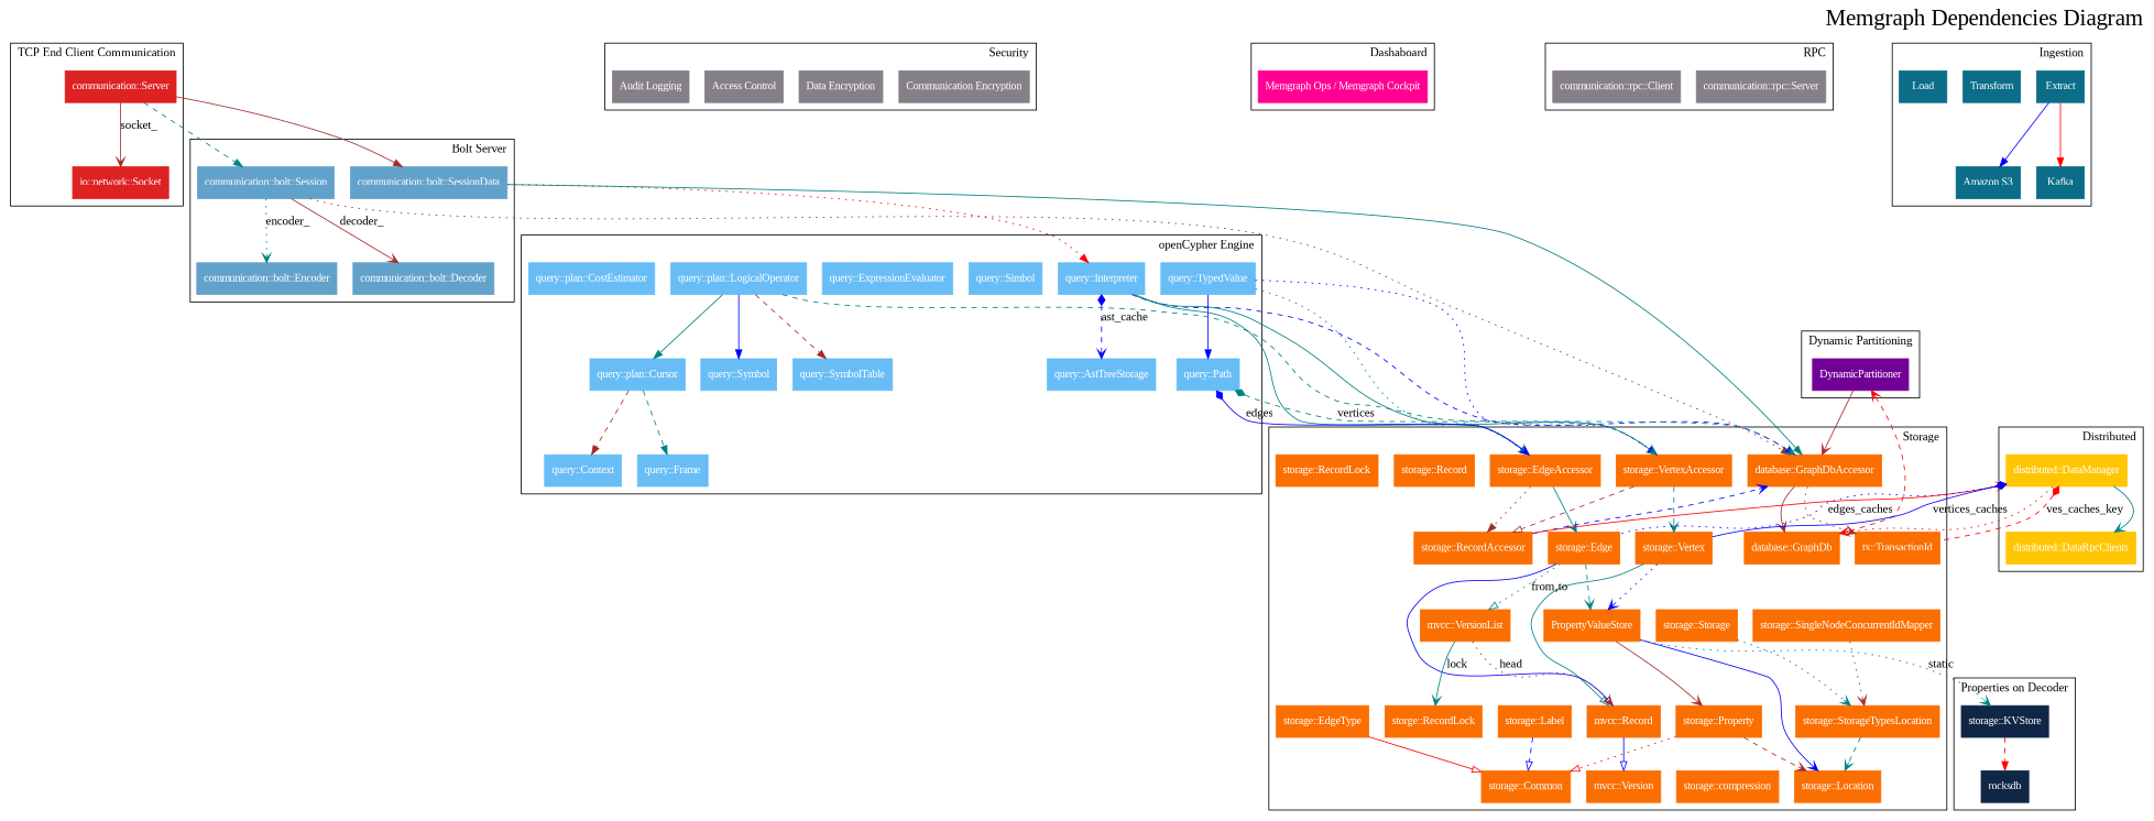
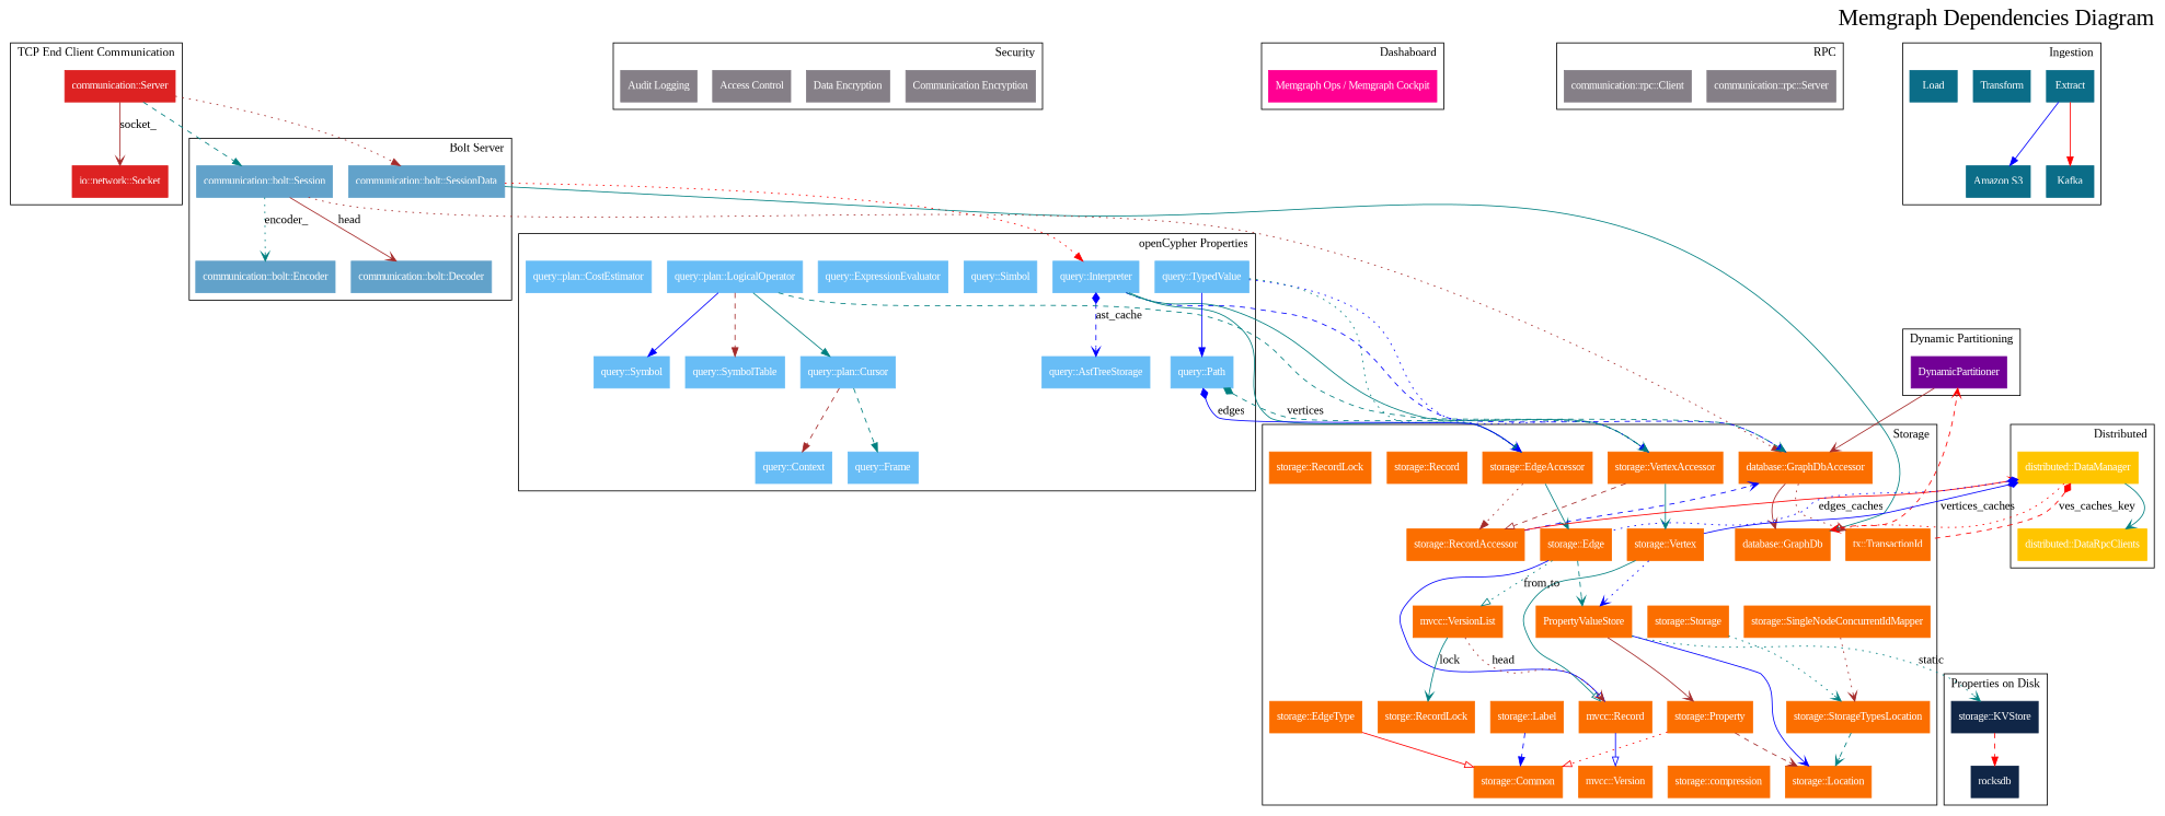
  digraph {
    compound=true
    fontcolor=black
    fontname="Liberation Serif"
    fontsize=26
    label="Memgraph Dependencies Diagram"
    labeljust=right
    labelloc=top
    rankdir=TB
    node [color="#FB6E00" fillcolor="#FB6E00" fontcolor=white fontname="Liberation Serif" fontsize=12 shape=record style=filled]
    edge [arrowhead=vee color=teal fontname="Liberation Serif" style=solid]
    "communication::Server" [color="#DD2222" fillcolor="#DD2222"]
    "io::network::Socket" [color="#DD2222" fillcolor="#DD2222"]
    "communication::bolt::SessionData" [color="#62A2CA" fillcolor="#62A2CA"]
    "communication::bolt::Session" [color="#62A2CA" fillcolor="#62A2CA"]
    "communication::bolt::Encoder" [color="#62A2CA" fillcolor="#62A2CA"]
    "communication::bolt::Decoder" [color="#62A2CA" fillcolor="#62A2CA"]
    "query::Interpreter" [color="#68BDF6" fillcolor="#68BDF6"]
    "query::AstTreeStorage" [color="#68BDF6" fillcolor="#68BDF6"]
    "query::TypedValue" [color="#68BDF6" fillcolor="#68BDF6"]
    "query::Path" [color="#68BDF6" fillcolor="#68BDF6"]
    "query::Simbol" [color="#68BDF6" fillcolor="#68BDF6"]
    "query::Context" [color="#68BDF6" fillcolor="#68BDF6"]
    "query::ExpressionEvaluator" [color="#68BDF6" fillcolor="#68BDF6"]
    "query::Frame" [color="#68BDF6" fillcolor="#68BDF6"]
    "query::SymbolTable" [color="#68BDF6" fillcolor="#68BDF6"]
    "query::plan::LogicalOperator" [color="#68BDF6" fillcolor="#68BDF6"]
    "query::plan::Cursor" [color="#68BDF6" fillcolor="#68BDF6"]
    "query::Symbol" [color="#68BDF6" fillcolor="#68BDF6"]
    "query::plan::CostEstimator" [color="#68BDF6" fillcolor="#68BDF6"]
    "database::GraphDbAccessor"
    "storage::VertexAccessor"
    "storage::EdgeAccessor"
    "storage::Common"
    "storage::compression"
    "database::GraphDb"
    "tx::TransactionId"
    "storage::Record"
    "storage::Vertex"
    PropertyValueStore
    "mvcc::Record"
    "storage::Edge"
    "mvcc::VersionList"
    "storage::RecordAccessor"
    "storage::Label"
    "storage::EdgeType"
    "storage::Property"
    "storage::Location"
    "storage::SingleNodeConcurrentIdMapper"
    "storage::StorageTypesLocation"
    "storage::RecordLock"
    "mvcc::Version"
    "storge::RecordLock"
    "storage::Storage"
    "storage::KVStore" [color="#102647" fillcolor="#102647"]
    rocksdb [color="#102647" fillcolor="#102647"]
    "distributed::DataManager" [color="#FFC500" fillcolor="#FFC500"]
    "distributed::DataRpcClients" [color="#FFC500" fillcolor="#FFC500"]
    DynamicPartitioner [color="#720096" fillcolor="#720096"]
    "Communication Encryption" [color="#857F87" fillcolor="#857F87"]
    "Data Encryption" [color="#857F87" fillcolor="#857F87"]
    "Access Control" [color="#857F87" fillcolor="#857F87"]
    "Audit Logging" [color="#857F87" fillcolor="#857F87"]
    "Memgraph Ops / Memgraph Cockpit" [color="#FF0092" fillcolor="#FF0092"]
    "communication::rpc::Server" [color="#857F87" fillcolor="#857F87"]
    "communication::rpc::Client" [color="#857F87" fillcolor="#857F87"]
    Extract [color="#0B6D88" fillcolor="#0B6D88"]
    Transform [color="#0B6D88" fillcolor="#0B6D88"]
    Load [color="#0B6D88" fillcolor="#0B6D88"]
    "Amazon S3" [color="#0B6D88" fillcolor="#0B6D88"]
    Kafka [color="#0B6D88" fillcolor="#0B6D88"]
    subgraph cluster_1 {
      fontsize=14
      label="TCP End Client Communication"
      "communication::Server"
      "io::network::Socket"
    }
    subgraph cluster_2 {
      fontsize=14
      label="Bolt Server"
      "communication::bolt::SessionData"
      "communication::bolt::Session"
      "communication::bolt::Encoder"
      "communication::bolt::Decoder"
    }
    subgraph cluster_3 {
      fontsize=14
-     label="openCypher Engine"
+     label="openCypher Properties"
      "query::Interpreter"
      "query::AstTreeStorage"
      "query::TypedValue"
      "query::Path"
      "query::Simbol"
      "query::Context"
      "query::ExpressionEvaluator"
      "query::Frame"
      "query::SymbolTable"
      "query::plan::LogicalOperator"
      "query::plan::Cursor"
      "query::Symbol"
      "query::plan::CostEstimator"
    }
    subgraph cluster_4 {
      fontsize=14
      label=Storage
      "database::GraphDb"
      "tx::TransactionId"
      "storage::Record"
      "storage::Vertex"
      PropertyValueStore
      "mvcc::Record"
      "storage::Edge"
      "mvcc::VersionList"
      "storage::RecordAccessor"
      "storage::Label"
      "storage::EdgeType"
      "storage::Property"
      "storage::Location"
      "storage::SingleNodeConcurrentIdMapper"
      "storage::StorageTypesLocation"
      "storage::RecordLock"
      "mvcc::Version"
      "storge::RecordLock"
      "storage::Storage"
      subgraph sub_5 {
        fontsize=14
        label=Storage
        rank=same
        "database::GraphDbAccessor"
        "storage::VertexAccessor"
        "storage::EdgeAccessor"
      }
      subgraph sub_6 {
        fontsize=14
        label=Storage
        rank=same
        "storage::Common"
        "storage::compression"
      }
    }
    subgraph cluster_7 {
      fontsize=14
-     label="Properties on Decoder"
+     label="Properties on Disk"
      "storage::KVStore"
      rocksdb
    }
    subgraph cluster_8 {
      fontsize=14
      label=Distributed
      "distributed::DataManager"
      "distributed::DataRpcClients"
    }
    subgraph cluster_9 {
      fontsize=14
      label="Dynamic Partitioning"
      DynamicPartitioner
    }
    subgraph cluster_10 {
      fontsize=14
      label=Security
      "Communication Encryption"
      "Data Encryption"
      "Access Control"
      "Audit Logging"
    }
    subgraph cluster_11 {
      fontsize=14
      label=Dashaboard
      "Memgraph Ops / Memgraph Cockpit"
    }
    subgraph cluster_12 {
      fontsize=14
      label=RPC
      "communication::rpc::Server"
      "communication::rpc::Client"
    }
    subgraph cluster_13 {
      fontsize=14
      label=Ingestion
      "Amazon S3"
      Kafka
      subgraph sub_14 {
        fontsize=14
        label=Ingestion
        rank=same
        Extract
        Transform
        Load
      }
    }
    "communication::Server" -> "io::network::Socket" [arrowtail=none color=brown dir=both label=socket_]
-   "communication::Server" -> "communication::bolt::SessionData" [color=brown arrowhead=""]
+   "communication::Server" -> "communication::bolt::SessionData" [color=brown style=dotted arrowhead=""]
    "communication::Server" -> "communication::bolt::Session" [style=dashed arrowhead=""]
    "communication::bolt::SessionData" -> "query::Interpreter" [color=red style=dotted arrowhead=""]
-   "communication::bolt::SessionData" -> "database::GraphDbAccessor" [arrowhead=""]
+   "communication::bolt::SessionData" -> "database::GraphDb" [arrowhead=""]
    "communication::bolt::Session" -> "communication::bolt::Encoder" [arrowtail=none dir=both label=encoder_ style=dotted]
-   "communication::bolt::Session" -> "communication::bolt::Decoder" [arrowtail=none color=brown dir=both label=decoder_]
+   "communication::bolt::Session" -> "communication::bolt::Decoder" [arrowtail=none color=brown dir=both label=head]
    "communication::bolt::Session" -> "database::GraphDbAccessor" [color=brown style=dotted arrowhead=""]
    "query::Interpreter" -> "query::AstTreeStorage" [arrowtail=diamond color=blue dir=both label=ast_cache style=dashed]
    "query::Interpreter" -> "database::GraphDbAccessor" [color=blue style=dashed arrowhead=""]
    "query::Interpreter" -> "storage::VertexAccessor" [arrowhead=""]
    "query::Interpreter" -> "storage::EdgeAccessor" [arrowhead=""]
    "query::TypedValue" -> "query::Path" [color=blue arrowhead=""]
    "query::TypedValue" -> "storage::VertexAccessor" [color=blue style=dotted arrowhead=""]
    "query::TypedValue" -> "storage::EdgeAccessor" [style=dotted arrowhead=""]
    "query::Path" -> "storage::VertexAccessor" [arrowtail=diamond dir=both label=vertices style=dashed]
    "query::Path" -> "storage::EdgeAccessor" [arrowtail=diamond color=blue dir=both label=edges]
    "query::plan::LogicalOperator" -> "query::SymbolTable" [color=brown style=dashed arrowhead=""]
    "query::plan::LogicalOperator" -> "query::plan::Cursor" [arrowhead=""]
    "query::plan::LogicalOperator" -> "query::Symbol" [color=blue arrowhead=""]
    "query::plan::LogicalOperator" -> "database::GraphDbAccessor" [style=dashed]
    "query::plan::Cursor" -> "query::Context" [color=brown style=dashed arrowhead=""]
    "query::plan::Cursor" -> "query::Frame" [style=dashed arrowhead=""]
    "database::GraphDbAccessor" -> "database::GraphDb" [color=brown]
    "database::GraphDbAccessor" -> "tx::TransactionId" [color=brown style=dotted]
-   "storage::VertexAccessor" -> "storage::Vertex" [style=dashed]
+   "storage::VertexAccessor" -> "storage::Vertex"
    "storage::VertexAccessor" -> "storage::RecordAccessor" [arrowhead=onormal color=brown style=dashed]
    "storage::EdgeAccessor" -> "storage::Edge"
    "storage::EdgeAccessor" -> "storage::RecordAccessor" [arrowhead=normal color=brown style=dotted]
    "database::GraphDb" -> DynamicPartitioner [color=red style=dashed]
    "storage::Vertex" -> PropertyValueStore [color=blue style=dotted]
    "storage::Vertex" -> "mvcc::Record" [arrowhead=onormal]
    PropertyValueStore -> "storage::Property" [color=brown]
    PropertyValueStore -> "storage::Location" [color=blue]
    PropertyValueStore -> "storage::KVStore" [label=static style=dotted]
    "mvcc::Record" -> "mvcc::Version" [arrowhead=onormal color=blue]
    "storage::Edge" -> PropertyValueStore [style=dashed]
    "storage::Edge" -> "mvcc::Record" [arrowhead=onormal color=blue]
    "storage::Edge" -> "mvcc::VersionList" [arrowhead=onormal label="from,to" style=dotted]
    "mvcc::VersionList" -> "mvcc::Record" [color=brown label=head style=dotted]
    "mvcc::VersionList" -> "storge::RecordLock" [label=lock]
    "storage::RecordAccessor" -> "database::GraphDbAccessor" [color=blue style=dashed]
    "storage::RecordAccessor" -> "distributed::DataManager" [color=red]
-   "storage::Label" -> "storage::Common" [arrowhead=onormal color=blue style=dashed]
+   "storage::Label" -> "storage::Common" [arrowhead=normal color=blue style=dashed]
    "storage::EdgeType" -> "storage::Common" [arrowhead=onormal color=red]
    "storage::Property" -> "storage::Common" [arrowhead=onormal color=red style=dotted]
    "storage::Property" -> "storage::Location" [color=brown style=dashed]
    "storage::SingleNodeConcurrentIdMapper" -> "storage::StorageTypesLocation" [color=brown style=dotted]
    "storage::StorageTypesLocation" -> "storage::Location" [style=dashed]
    "storage::Storage" -> "storage::StorageTypesLocation" [style=dotted]
    "storage::KVStore" -> rocksdb [color=red style=dashed arrowhead=""]
    "distributed::DataManager" -> "database::GraphDb" [color=red style=dotted]
    "distributed::DataManager" -> "tx::TransactionId" [arrowhead=none arrowtail=diamond color=red dir=both label=ves_caches_key style=dashed]
    "distributed::DataManager" -> "storage::Vertex" [arrowhead=none arrowtail=diamond color=blue dir=both label=vertices_caches]
    "distributed::DataManager" -> "storage::Edge" [arrowhead=none arrowtail=diamond color=blue dir=both label=edges_caches style=dotted]
    "distributed::DataManager" -> "distributed::DataRpcClients"
    DynamicPartitioner -> "database::GraphDbAccessor" [color=brown]
    Extract -> "Amazon S3" [color=blue arrowhead=""]
    Extract -> Kafka [color=red arrowhead=""]
  }
